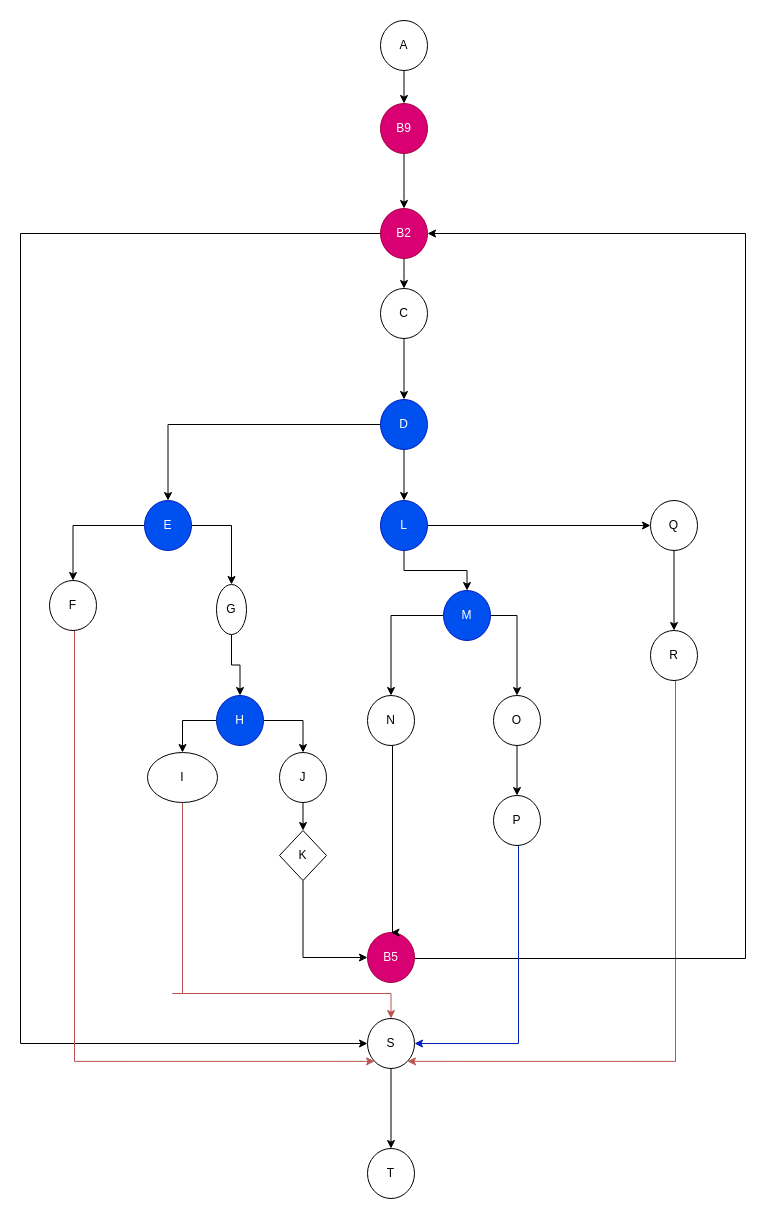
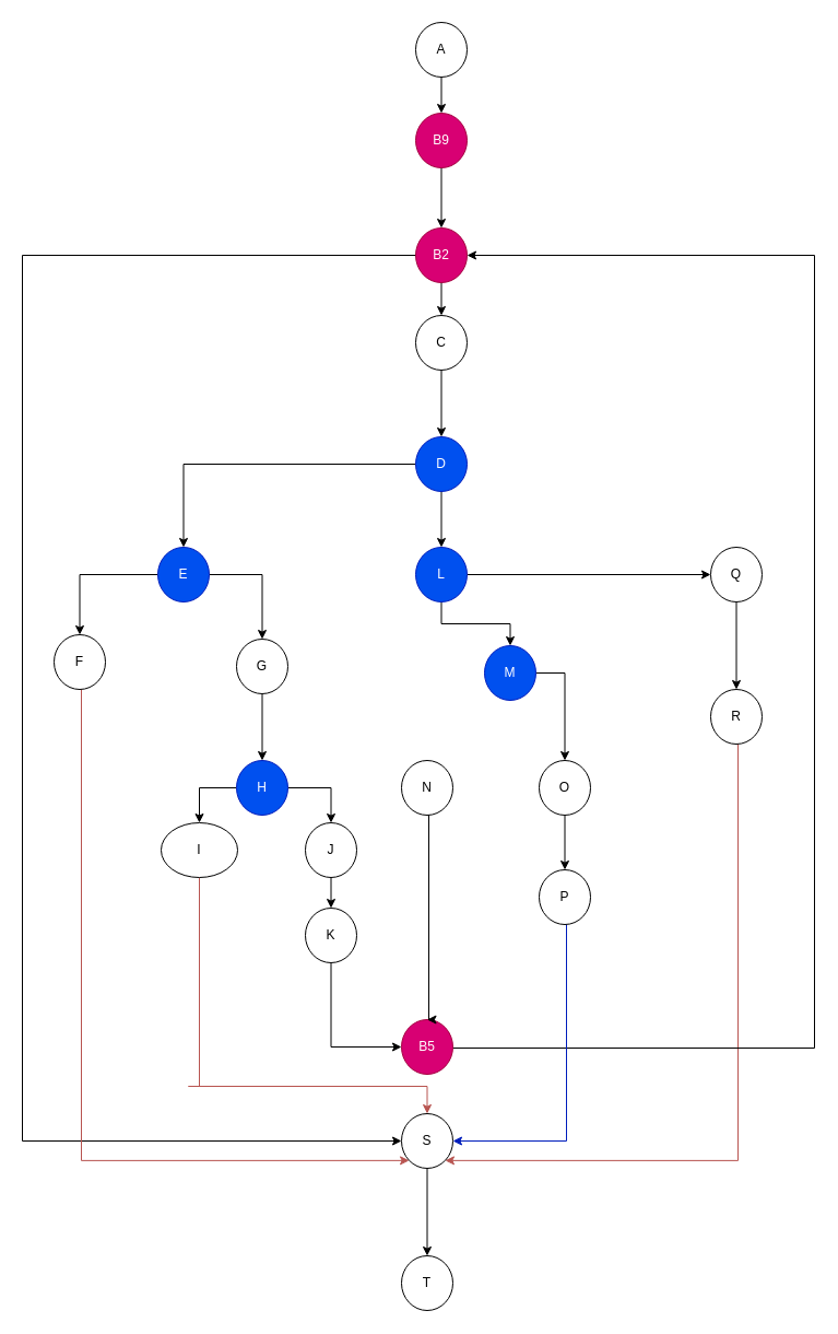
  <mxCell id="0" />
  <mxCell id="1" parent="0" />
  <mxCell id="2" style="edgeStyle=orthogonalEdgeStyle;rounded=0;orthogonalLoop=1;jettySize=auto;html=1;exitX=0.5;exitY=1;exitDx=0;exitDy=0;entryX=0.5;entryY=0;entryDx=0;entryDy=0;" parent="1" source="3" target="5" edge="1"><mxGeometry relative="1" as="geometry"><mxPoint x="404.931" y="110.103" as="targetPoint" /></mxGeometry></mxCell>
  <mxCell id="3" value="A" style="ellipse;whiteSpace=wrap;html=1;" parent="1" vertex="1"><mxGeometry x="380" y="20" width="47" height="50" as="geometry" /></mxCell>
  <mxCell id="4" style="edgeStyle=orthogonalEdgeStyle;rounded=0;orthogonalLoop=1;jettySize=auto;html=1;exitX=0.5;exitY=1;exitDx=0;exitDy=0;entryX=0.5;entryY=0;entryDx=0;entryDy=0;" parent="1" source="5" target="23" edge="1"><mxGeometry relative="1" as="geometry" /></mxCell>
  <mxCell id="5" value="B9" style="ellipse;whiteSpace=wrap;html=1;fillColor=#d80073;strokeColor=#A50040;fontColor=#ffffff;" parent="1" vertex="1"><mxGeometry x="380" y="103" width="47" height="50" as="geometry" /></mxCell>
  <mxCell id="6" style="edgeStyle=orthogonalEdgeStyle;rounded=0;orthogonalLoop=1;jettySize=auto;html=1;exitX=0.5;exitY=1;exitDx=0;exitDy=0;entryX=0.5;entryY=0;entryDx=0;entryDy=0;" parent="1" source="7" target="10" edge="1"><mxGeometry relative="1" as="geometry" /></mxCell>
  <mxCell id="7" value="C" style="ellipse;whiteSpace=wrap;html=1;" parent="1" vertex="1"><mxGeometry x="380" y="288" width="47" height="50" as="geometry" /></mxCell>
  <mxCell id="8" style="edgeStyle=orthogonalEdgeStyle;rounded=0;orthogonalLoop=1;jettySize=auto;html=1;exitX=0;exitY=0.5;exitDx=0;exitDy=0;entryX=0.5;entryY=0;entryDx=0;entryDy=0;" parent="1" source="10" target="13" edge="1"><mxGeometry relative="1" as="geometry" /></mxCell>
  <mxCell id="9" style="edgeStyle=orthogonalEdgeStyle;rounded=0;orthogonalLoop=1;jettySize=auto;html=1;exitX=0.5;exitY=1;exitDx=0;exitDy=0;" parent="1" source="10" target="16" edge="1"><mxGeometry relative="1" as="geometry" /></mxCell>
  <mxCell id="10" value="D" style="ellipse;whiteSpace=wrap;html=1;fillColor=#0050ef;strokeColor=#001DBC;fontColor=#ffffff;" parent="1" vertex="1"><mxGeometry x="380" y="399" width="47" height="50" as="geometry" /></mxCell>
  <mxCell id="11" style="edgeStyle=orthogonalEdgeStyle;rounded=0;orthogonalLoop=1;jettySize=auto;html=1;exitX=0;exitY=0.5;exitDx=0;exitDy=0;" parent="1" source="13" target="28" edge="1"><mxGeometry relative="1" as="geometry" /></mxCell>
  <mxCell id="12" style="edgeStyle=orthogonalEdgeStyle;rounded=0;orthogonalLoop=1;jettySize=auto;html=1;exitX=1;exitY=0.5;exitDx=0;exitDy=0;entryX=0.5;entryY=0;entryDx=0;entryDy=0;" parent="1" source="13" target="30" edge="1"><mxGeometry relative="1" as="geometry" /></mxCell>
  <mxCell id="13" value="E" style="ellipse;whiteSpace=wrap;html=1;fillColor=#0050ef;strokeColor=#001DBC;fontColor=#ffffff;" parent="1" vertex="1"><mxGeometry x="144" y="500" width="47" height="50" as="geometry" /></mxCell>
  <mxCell id="14" style="edgeStyle=orthogonalEdgeStyle;rounded=0;orthogonalLoop=1;jettySize=auto;html=1;exitX=0.5;exitY=1;exitDx=0;exitDy=0;" parent="1" source="16" target="44" edge="1"><mxGeometry relative="1" as="geometry" /></mxCell>
  <mxCell id="15" style="edgeStyle=orthogonalEdgeStyle;rounded=0;orthogonalLoop=1;jettySize=auto;html=1;exitX=1;exitY=0.5;exitDx=0;exitDy=0;entryX=0;entryY=0.5;entryDx=0;entryDy=0;" parent="1" source="16" target="18" edge="1"><mxGeometry relative="1" as="geometry" /></mxCell>
  <mxCell id="16" value="L" style="ellipse;whiteSpace=wrap;html=1;fillColor=#0050ef;strokeColor=#001DBC;fontColor=#ffffff;" parent="1" vertex="1"><mxGeometry x="380" y="500" width="47" height="50" as="geometry" /></mxCell>
  <mxCell id="17" value="" style="edgeStyle=orthogonalEdgeStyle;rounded=0;orthogonalLoop=1;jettySize=auto;html=1;" parent="1" source="18" target="20" edge="1"><mxGeometry relative="1" as="geometry" /></mxCell>
  <mxCell id="18" value="Q" style="ellipse;whiteSpace=wrap;html=1;" parent="1" vertex="1"><mxGeometry x="650" y="500" width="47" height="50" as="geometry" /></mxCell>
  <mxCell id="19" style="edgeStyle=orthogonalEdgeStyle;rounded=0;orthogonalLoop=1;jettySize=auto;html=1;exitX=0.5;exitY=1;exitDx=0;exitDy=0;entryX=1;entryY=1;entryDx=0;entryDy=0;fillColor=#f8cecc;strokeColor=#b85450;" parent="1" source="20" target="25" edge="1"><mxGeometry relative="1" as="geometry"><Array as="points"><mxPoint x="675" y="1061" /></Array></mxGeometry></mxCell>
  <mxCell id="20" value="R" style="ellipse;whiteSpace=wrap;html=1;" parent="1" vertex="1"><mxGeometry x="650" y="630" width="47" height="50" as="geometry" /></mxCell>
  <mxCell id="21" style="edgeStyle=orthogonalEdgeStyle;rounded=0;orthogonalLoop=1;jettySize=auto;html=1;exitX=0.5;exitY=1;exitDx=0;exitDy=0;entryX=0.5;entryY=0;entryDx=0;entryDy=0;" parent="1" source="23" target="7" edge="1"><mxGeometry relative="1" as="geometry" /></mxCell>
  <mxCell id="22" style="edgeStyle=orthogonalEdgeStyle;rounded=0;orthogonalLoop=1;jettySize=auto;html=1;exitX=1;exitY=0.5;exitDx=0;exitDy=0;entryX=0;entryY=0.5;entryDx=0;entryDy=0;" parent="1" source="23" target="25" edge="1"><mxGeometry relative="1" as="geometry"><Array as="points"><mxPoint x="20" y="233" /><mxPoint x="20" y="1043" /></Array></mxGeometry></mxCell>
  <mxCell id="23" value="B2" style="ellipse;whiteSpace=wrap;html=1;fillColor=#d80073;strokeColor=#A50040;fontColor=#ffffff;" parent="1" vertex="1"><mxGeometry x="380" y="208" width="47" height="50" as="geometry" /></mxCell>
  <mxCell id="24" value="" style="edgeStyle=orthogonalEdgeStyle;rounded=0;orthogonalLoop=1;jettySize=auto;html=1;" parent="1" source="25" target="26" edge="1"><mxGeometry relative="1" as="geometry" /></mxCell>
  <mxCell id="25" value="S" style="ellipse;whiteSpace=wrap;html=1;" parent="1" vertex="1"><mxGeometry x="367" y="1018" width="47" height="50" as="geometry" /></mxCell>
  <mxCell id="26" value="T" style="ellipse;whiteSpace=wrap;html=1;" parent="1" vertex="1"><mxGeometry x="367" y="1148" width="47" height="50" as="geometry" /></mxCell>
  <mxCell id="27" style="edgeStyle=orthogonalEdgeStyle;rounded=0;orthogonalLoop=1;jettySize=auto;html=1;exitX=0.5;exitY=1;exitDx=0;exitDy=0;entryX=0;entryY=1;entryDx=0;entryDy=0;fillColor=#f8cecc;strokeColor=#b85450;" parent="1" source="28" target="25" edge="1"><mxGeometry relative="1" as="geometry"><Array as="points"><mxPoint x="74" y="1061" /></Array></mxGeometry></mxCell>
  <mxCell id="28" value="F" style="ellipse;whiteSpace=wrap;html=1;" parent="1" vertex="1"><mxGeometry x="49" y="580" width="47" height="50" as="geometry" /></mxCell>
  <mxCell id="29" style="edgeStyle=orthogonalEdgeStyle;rounded=0;orthogonalLoop=1;jettySize=auto;html=1;exitX=0.5;exitY=1;exitDx=0;exitDy=0;entryX=0.5;entryY=0;entryDx=0;entryDy=0;" parent="1" source="30" target="35" edge="1"><mxGeometry relative="1" as="geometry" /></mxCell>
- <mxCell id="30" value="G" style="ellipse;whiteSpace=wrap;html=1;" parent="1" vertex="1"><mxGeometry x="216" y="584" width="30" height="50" as="geometry" /></mxCell>
+ <mxCell id="30" value="G" style="ellipse;whiteSpace=wrap;html=1;" parent="1" vertex="1"><mxGeometry x="216" y="584" width="47" height="50" as="geometry" /></mxCell>
  <mxCell id="31" style="edgeStyle=orthogonalEdgeStyle;rounded=0;orthogonalLoop=1;jettySize=auto;html=1;exitX=1;exitY=0.5;exitDx=0;exitDy=0;entryX=1;entryY=0.5;entryDx=0;entryDy=0;" parent="1" source="32" target="23" edge="1"><mxGeometry relative="1" as="geometry"><Array as="points"><mxPoint x="745" y="958" /><mxPoint x="745" y="233" /></Array></mxGeometry></mxCell>
  <mxCell id="32" value="B5" style="ellipse;whiteSpace=wrap;html=1;fillColor=#d80073;strokeColor=#A50040;fontColor=#ffffff;" parent="1" vertex="1"><mxGeometry x="367" y="932" width="47" height="50" as="geometry" /></mxCell>
  <mxCell id="33" style="edgeStyle=orthogonalEdgeStyle;rounded=0;orthogonalLoop=1;jettySize=auto;html=1;exitX=0;exitY=0.5;exitDx=0;exitDy=0;entryX=0.5;entryY=0;entryDx=0;entryDy=0;" parent="1" source="35" target="37" edge="1"><mxGeometry relative="1" as="geometry" /></mxCell>
  <mxCell id="34" style="edgeStyle=orthogonalEdgeStyle;rounded=0;orthogonalLoop=1;jettySize=auto;html=1;exitX=1;exitY=0.5;exitDx=0;exitDy=0;entryX=0.5;entryY=0;entryDx=0;entryDy=0;" parent="1" source="35" target="39" edge="1"><mxGeometry relative="1" as="geometry" /></mxCell>
  <mxCell id="35" value="H" style="ellipse;whiteSpace=wrap;html=1;fillColor=#0050ef;strokeColor=#001DBC;fontColor=#ffffff;" parent="1" vertex="1"><mxGeometry x="216" y="695" width="47" height="50" as="geometry" /></mxCell>
  <mxCell id="36" style="edgeStyle=orthogonalEdgeStyle;rounded=0;orthogonalLoop=1;jettySize=auto;html=1;exitX=0.5;exitY=1;exitDx=0;exitDy=0;entryX=0.5;entryY=0;entryDx=0;entryDy=0;fillColor=#f8cecc;strokeColor=#b85450;" parent="1" source="37" target="25" edge="1"><mxGeometry relative="1" as="geometry"><Array as="points"><mxPoint x="172" y="993" /><mxPoint x="392" y="993" /></Array></mxGeometry></mxCell>
  <mxCell id="37" value="I" style="ellipse;whiteSpace=wrap;html=1;" parent="1" vertex="1"><mxGeometry x="147" y="752" width="70" height="50" as="geometry" /></mxCell>
  <mxCell id="38" style="edgeStyle=orthogonalEdgeStyle;rounded=0;orthogonalLoop=1;jettySize=auto;html=1;exitX=0.5;exitY=1;exitDx=0;exitDy=0;entryX=0.5;entryY=0;entryDx=0;entryDy=0;" parent="1" source="39" target="41" edge="1"><mxGeometry relative="1" as="geometry" /></mxCell>
  <mxCell id="39" value="J" style="ellipse;whiteSpace=wrap;html=1;" parent="1" vertex="1"><mxGeometry x="279" y="752" width="47" height="50" as="geometry" /></mxCell>
  <mxCell id="40" style="edgeStyle=orthogonalEdgeStyle;rounded=0;orthogonalLoop=1;jettySize=auto;html=1;exitX=0.5;exitY=1;exitDx=0;exitDy=0;entryX=0;entryY=0.5;entryDx=0;entryDy=0;" parent="1" source="41" target="32" edge="1"><mxGeometry relative="1" as="geometry" /></mxCell>
- <mxCell id="41" value="K" style="rhombus;whiteSpace=wrap;html=1;" parent="1" vertex="1"><mxGeometry x="279" y="830" width="47" height="50" as="geometry" /></mxCell>
- <mxCell id="42" style="edgeStyle=orthogonalEdgeStyle;rounded=0;orthogonalLoop=1;jettySize=auto;html=1;exitX=0;exitY=0.5;exitDx=0;exitDy=0;" parent="1" source="44" target="46" edge="1"><mxGeometry relative="1" as="geometry" /></mxCell>
+ <mxCell id="41" value="K" style="ellipse;whiteSpace=wrap;html=1;" parent="1" vertex="1"><mxGeometry x="279" y="830" width="47" height="50" as="geometry" /></mxCell>
  <mxCell id="43" style="edgeStyle=orthogonalEdgeStyle;rounded=0;orthogonalLoop=1;jettySize=auto;html=1;exitX=1;exitY=0.5;exitDx=0;exitDy=0;" parent="1" source="44" target="48" edge="1"><mxGeometry relative="1" as="geometry" /></mxCell>
  <mxCell id="44" value="M" style="ellipse;whiteSpace=wrap;html=1;fillColor=#0050ef;strokeColor=#001DBC;fontColor=#ffffff;" parent="1" vertex="1"><mxGeometry x="443" y="590" width="47" height="50" as="geometry" /></mxCell>
  <mxCell id="45" style="edgeStyle=orthogonalEdgeStyle;rounded=0;orthogonalLoop=1;jettySize=auto;html=1;exitX=0.5;exitY=1;exitDx=0;exitDy=0;entryX=0.5;entryY=0;entryDx=0;entryDy=0;" parent="1" source="46" target="32" edge="1"><mxGeometry relative="1" as="geometry"><Array as="points"><mxPoint x="392" y="745" /></Array></mxGeometry></mxCell>
  <mxCell id="46" value="N" style="ellipse;whiteSpace=wrap;html=1;" parent="1" vertex="1"><mxGeometry x="367" y="695" width="47" height="50" as="geometry" /></mxCell>
  <mxCell id="47" value="" style="edgeStyle=orthogonalEdgeStyle;rounded=0;orthogonalLoop=1;jettySize=auto;html=1;" parent="1" source="48" target="50" edge="1"><mxGeometry relative="1" as="geometry" /></mxCell>
  <mxCell id="48" value="O" style="ellipse;whiteSpace=wrap;html=1;" parent="1" vertex="1"><mxGeometry x="493" y="695" width="47" height="50" as="geometry" /></mxCell>
  <mxCell id="49" style="edgeStyle=orthogonalEdgeStyle;rounded=0;orthogonalLoop=1;jettySize=auto;html=1;exitX=0.5;exitY=1;exitDx=0;exitDy=0;entryX=1;entryY=0.5;entryDx=0;entryDy=0;fillColor=#0050ef;strokeColor=#001DBC;" parent="1" source="50" target="25" edge="1"><mxGeometry relative="1" as="geometry"><Array as="points"><mxPoint x="518" y="1043" /></Array></mxGeometry></mxCell>
  <mxCell id="50" value="P" style="ellipse;whiteSpace=wrap;html=1;" parent="1" vertex="1"><mxGeometry x="493" y="795" width="47" height="50" as="geometry" /></mxCell>
